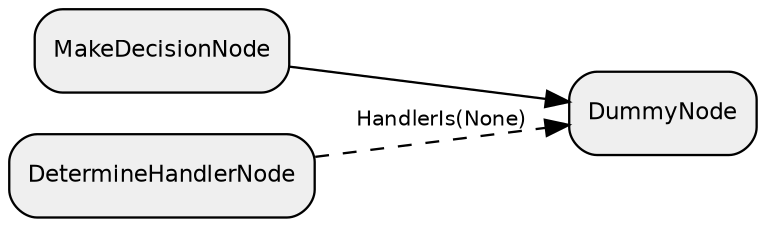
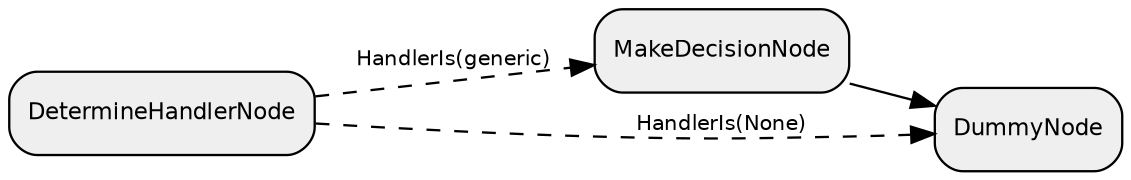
  digraph {
    compound=true
    rankdir=LR
    node [fillcolor="#EFEFEF" fontname=Helvetica fontsize=10 shape=box style="rounded,filled"]
    edge [fontname=Helvetica fontsize=9 style=dashed]
    n1 [label=MakeDecisionNode]
    n2 [label=DummyNode]
    n3 [label=DetermineHandlerNode]
    n1 -> n2 [style=solid]
+   n3 -> n1 [label="HandlerIs(generic)"]
    n3 -> n2 [label="HandlerIs(None)"]
  }
